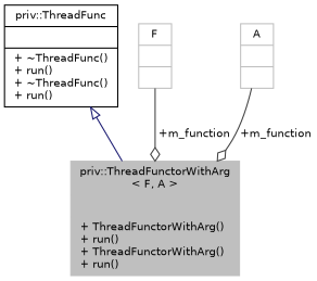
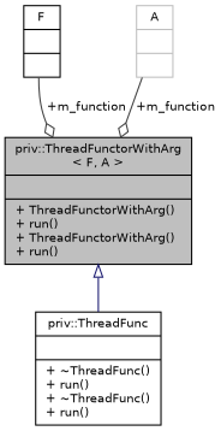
  digraph {
    node [color=black fillcolor=white fontname=Helvetica fontsize=10 shape=record style=filled]
    edge [color=grey25 fontname=Helvetica fontsize=10 labelfontname=Helvetica labelfontsize=10 style=solid arrowhead=odiamond]
-   n1 [color=grey75 fillcolor=grey75 fontcolor=black height=0.2 label="{priv::ThreadFunctorWithArg\l\< F, A \>\n||+ ThreadFunctorWithArg()\l+ run()\l+ ThreadFunctorWithArg()\l+ run()\l}" width=0.4]
+   n1 [fillcolor=grey75 fontcolor=black height=0.2 label="{priv::ThreadFunctorWithArg\l\< F, A \>\n||+ ThreadFunctorWithArg()\l+ run()\l+ ThreadFunctorWithArg()\l+ run()\l}" width=0.4]
    n2 [height=0.2 label="{priv::ThreadFunc\n||+ ~ThreadFunc()\l+ run()\l+ ~ThreadFunc()\l+ run()\l}" width=0.4]
-   n3 [color=grey75 height=0.2 label="{F\n||}" width=0.4]
+   n3 [height=0.2 label="{F\n||}" width=0.4]
    n4 [color=grey75 height=0.2 label="{A\n||}" width=0.4]
-   n2 -> n1 [arrowtail=onormal color=midnightblue dir=back arrowhead=""]
+   n1 -> n2 [arrowtail=onormal color=midnightblue dir=back arrowhead=""]
    n3 -> n1 [label=" +m_function"]
    n4 -> n1 [label=" +m_function"]
  }
